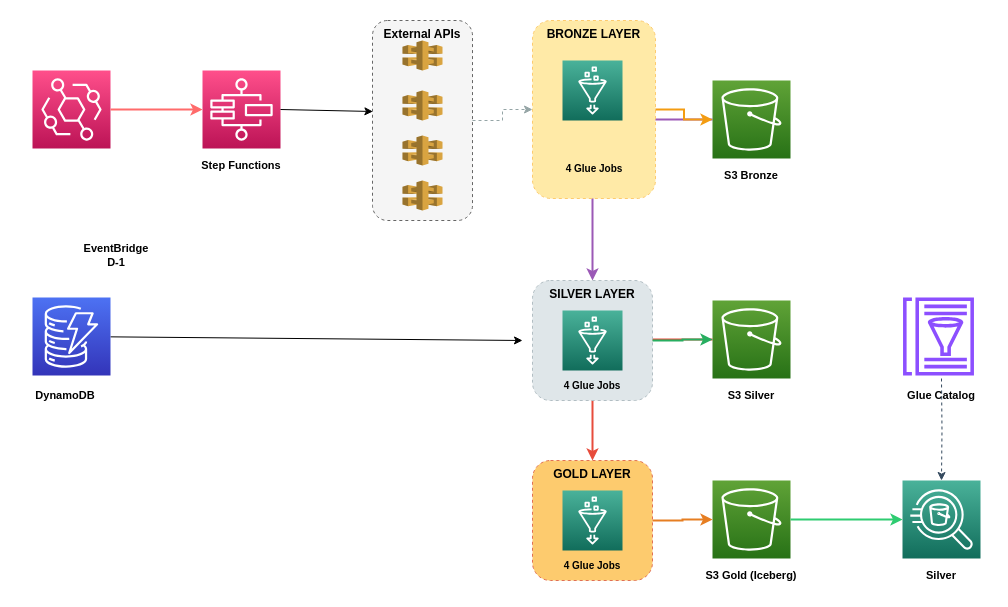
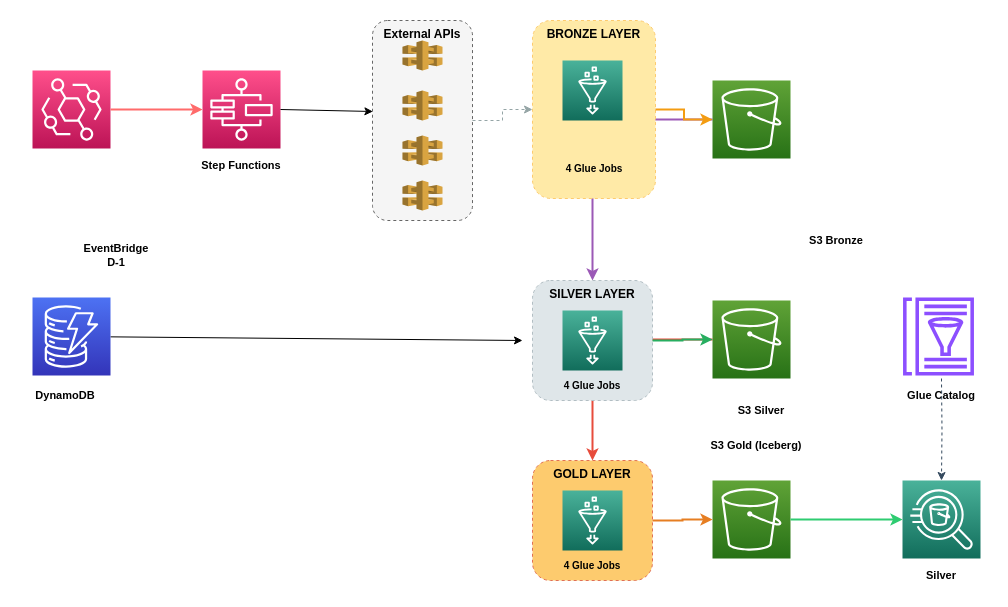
  <mxCell id="0" />
  <mxCell id="1" parent="0" />
  <mxCell id="2" style="edgeStyle=orthogonalEdgeStyle;rounded=0;orthogonalLoop=1;jettySize=auto;html=1;strokeWidth=2;strokeColor=#E74C3C;" parent="1" source="24" target="26" edge="1"><mxGeometry relative="1" as="geometry" /></mxCell>
  <mxCell id="3" style="edgeStyle=orthogonalEdgeStyle;rounded=0;orthogonalLoop=1;jettySize=auto;html=1;strokeWidth=2;strokeColor=#9B59B6;" parent="1" source="19" target="21" edge="1"><mxGeometry relative="1" as="geometry" /></mxCell>
  <mxCell id="4" value="" style="sketch=0;points=[[0,0,0],[0.25,0,0],[0.5,0,0],[0.75,0,0],[1,0,0],[0,1,0],[0.25,1,0],[0.5,1,0],[0.75,1,0],[1,1,0],[0,0.25,0],[0,0.5,0],[0,0.75,0],[1,0.25,0],[1,0.5,0],[1,0.75,0]];outlineConnect=0;fontColor=#232F3E;gradientColor=#FF4F8B;gradientDirection=north;fillColor=#BC1356;strokeColor=#ffffff;dashed=0;verticalLabelPosition=bottom;verticalAlign=top;align=center;html=1;fontSize=12;fontStyle=0;aspect=fixed;shape=mxgraph.aws4.resourceIcon;resIcon=mxgraph.aws4.eventbridge;" parent="1" vertex="1"><mxGeometry x="32" y="70" width="78" height="78" as="geometry" /></mxCell>
  <mxCell id="5" value="EventBridge&lt;div&gt;D-1&lt;/div&gt;" style="text;html=1;strokeColor=none;fillColor=none;align=center;verticalAlign=middle;whiteSpace=wrap;rounded=0;fontSize=11;fontStyle=1;" parent="1" vertex="1"><mxGeometry x="71" y="245" width="90" height="20" as="geometry" /></mxCell>
  <mxCell id="6" value="" style="sketch=0;points=[[0,0,0],[0.25,0,0],[0.5,0,0],[0.75,0,0],[1,0,0],[0,1,0],[0.25,1,0],[0.5,1,0],[0.75,1,0],[1,1,0],[0,0.25,0],[0,0.5,0],[0,0.75,0],[1,0.25,0],[1,0.5,0],[1,0.75,0]];outlineConnect=0;fontColor=#232F3E;gradientColor=#FF4F8B;gradientDirection=north;fillColor=#BC1356;strokeColor=#ffffff;dashed=0;verticalLabelPosition=bottom;verticalAlign=top;align=center;html=1;fontSize=12;fontStyle=0;aspect=fixed;shape=mxgraph.aws4.resourceIcon;resIcon=mxgraph.aws4.step_functions;" parent="1" vertex="1"><mxGeometry x="202" y="70" width="78" height="78" as="geometry" /></mxCell>
  <mxCell id="7" value="Step Functions" style="text;html=1;strokeColor=none;fillColor=none;align=center;verticalAlign=middle;whiteSpace=wrap;rounded=0;fontSize=11;fontStyle=1;" parent="1" vertex="1"><mxGeometry x="196" y="155" width="90" height="20" as="geometry" /></mxCell>
  <mxCell id="8" style="edgeStyle=none;html=1;" edge="1" parent="1" source="9"><mxGeometry relative="1" as="geometry"><mxPoint x="522" y="340" as="targetPoint" /></mxGeometry></mxCell>
  <mxCell id="9" value="" style="sketch=0;points=[[0,0,0],[0.25,0,0],[0.5,0,0],[0.75,0,0],[1,0,0],[0,1,0],[0.25,1,0],[0.5,1,0],[0.75,1,0],[1,1,0],[0,0.25,0],[0,0.5,0],[0,0.75,0],[1,0.25,0],[1,0.5,0],[1,0.75,0]];outlineConnect=0;fontColor=#232F3E;gradientColor=#4D72F3;gradientDirection=north;fillColor=#3334B9;strokeColor=#ffffff;dashed=0;verticalLabelPosition=bottom;verticalAlign=top;align=center;html=1;fontSize=12;fontStyle=0;aspect=fixed;shape=mxgraph.aws4.resourceIcon;resIcon=mxgraph.aws4.dynamodb;" parent="1" vertex="1"><mxGeometry x="32" y="297" width="78" height="78" as="geometry" /></mxCell>
  <mxCell id="10" value="DynamoDB" style="text;html=1;strokeColor=none;fillColor=none;align=center;verticalAlign=middle;whiteSpace=wrap;rounded=0;fontSize=11;fontStyle=1;" parent="1" vertex="1"><mxGeometry x="20" y="385" width="90" height="20" as="geometry" /></mxCell>
  <mxCell id="11" value="External APIs" style="rounded=1;whiteSpace=wrap;html=1;fillColor=#f5f5f5;strokeColor=#666666;dashed=1;verticalAlign=top;fontSize=12;fontStyle=1;" parent="1" vertex="1"><mxGeometry x="372" y="20" width="100" height="200" as="geometry" /></mxCell>
  <mxCell id="12" value="" style="outlineConnect=0;dashed=0;verticalLabelPosition=bottom;verticalAlign=top;align=center;html=1;shape=mxgraph.aws3.api_gateway;fillColor=#D9A441;gradientColor=none;" parent="1" vertex="1"><mxGeometry x="402" y="40" width="40" height="30" as="geometry" /></mxCell>
  <mxCell id="13" value="" style="outlineConnect=0;dashed=0;verticalLabelPosition=bottom;verticalAlign=top;align=center;html=1;shape=mxgraph.aws3.api_gateway;fillColor=#D9A441;gradientColor=none;" parent="1" vertex="1"><mxGeometry x="402" y="90" width="40" height="30" as="geometry" /></mxCell>
  <mxCell id="14" value="" style="outlineConnect=0;dashed=0;verticalLabelPosition=bottom;verticalAlign=top;align=center;html=1;shape=mxgraph.aws3.api_gateway;fillColor=#D9A441;gradientColor=none;" parent="1" vertex="1"><mxGeometry x="402" y="135" width="40" height="30" as="geometry" /></mxCell>
  <mxCell id="15" value="" style="outlineConnect=0;dashed=0;verticalLabelPosition=bottom;verticalAlign=top;align=center;html=1;shape=mxgraph.aws3.api_gateway;fillColor=#D9A441;gradientColor=none;" parent="1" vertex="1"><mxGeometry x="402" y="180" width="40" height="30" as="geometry" /></mxCell>
  <mxCell id="16" value="BRONZE LAYER" style="rounded=1;whiteSpace=wrap;html=1;fillColor=#ffeaa7;strokeColor=#fdcb6e;dashed=1;verticalAlign=top;fontSize=12;fontStyle=1;" parent="1" vertex="1"><mxGeometry x="532" y="20" width="123" height="178" as="geometry" /></mxCell>
  <mxCell id="17" value="" style="sketch=0;points=[[0,0,0],[0.25,0,0],[0.5,0,0],[0.75,0,0],[1,0,0],[0,1,0],[0.25,1,0],[0.5,1,0],[0.75,1,0],[1,1,0],[0,0.25,0],[0,0.5,0],[0,0.75,0],[1,0.25,0],[1,0.5,0],[1,0.75,0]];outlineConnect=0;fontColor=#232F3E;gradientColor=#4AB29A;gradientDirection=north;fillColor=#116D5B;strokeColor=#ffffff;dashed=0;verticalLabelPosition=bottom;verticalAlign=top;align=center;html=1;fontSize=12;fontStyle=0;aspect=fixed;shape=mxgraph.aws4.resourceIcon;resIcon=mxgraph.aws4.glue;" parent="1" vertex="1"><mxGeometry x="562" y="60" width="60" height="60" as="geometry" /></mxCell>
  <mxCell id="18" value="4 Glue Jobs" style="text;html=1;strokeColor=none;fillColor=none;align=center;verticalAlign=middle;whiteSpace=wrap;rounded=0;fontSize=10;fontStyle=1;" parent="1" vertex="1"><mxGeometry x="543.5" y="158" width="100" height="20" as="geometry" /></mxCell>
  <mxCell id="19" value="" style="sketch=0;points=[[0,0,0],[0.25,0,0],[0.5,0,0],[0.75,0,0],[1,0,0],[0,1,0],[0.25,1,0],[0.5,1,0],[0.75,1,0],[1,1,0],[0,0.25,0],[0,0.5,0],[0,0.75,0],[1,0.25,0],[1,0.5,0],[1,0.75,0]];outlineConnect=0;fontColor=#232F3E;gradientColor=#60A337;gradientDirection=north;fillColor=#277116;strokeColor=#ffffff;dashed=0;verticalLabelPosition=bottom;verticalAlign=top;align=center;html=1;fontSize=12;fontStyle=0;aspect=fixed;shape=mxgraph.aws4.resourceIcon;resIcon=mxgraph.aws4.s3;" parent="1" vertex="1"><mxGeometry x="712" y="80" width="78" height="78" as="geometry" /></mxCell>
- <mxCell id="20" value="S3 Bronze" style="text;html=1;strokeColor=none;fillColor=none;align=center;verticalAlign=middle;whiteSpace=wrap;rounded=0;fontSize=11;fontStyle=1;" parent="1" vertex="1"><mxGeometry x="706" y="165" width="90" height="20" as="geometry" /></mxCell>
+ <mxCell id="20" value="S3 Bronze" style="text;html=1;strokeColor=none;fillColor=none;align=center;verticalAlign=middle;whiteSpace=wrap;rounded=0;fontSize=11;fontStyle=1;" parent="1" vertex="1"><mxGeometry x="791" y="230" width="90" height="20" as="geometry" /></mxCell>
  <mxCell id="21" value="SILVER LAYER" style="rounded=1;whiteSpace=wrap;html=1;fillColor=#dfe6e9;strokeColor=#b2bec3;dashed=1;verticalAlign=top;fontSize=12;fontStyle=1;" parent="1" vertex="1"><mxGeometry x="532" y="280" width="120" height="120" as="geometry" /></mxCell>
  <mxCell id="22" value="" style="sketch=0;points=[[0,0,0],[0.25,0,0],[0.5,0,0],[0.75,0,0],[1,0,0],[0,1,0],[0.25,1,0],[0.5,1,0],[0.75,1,0],[1,1,0],[0,0.25,0],[0,0.5,0],[0,0.75,0],[1,0.25,0],[1,0.5,0],[1,0.75,0]];outlineConnect=0;fontColor=#232F3E;gradientColor=#4AB29A;gradientDirection=north;fillColor=#116D5B;strokeColor=#ffffff;dashed=0;verticalLabelPosition=bottom;verticalAlign=top;align=center;html=1;fontSize=12;fontStyle=0;aspect=fixed;shape=mxgraph.aws4.resourceIcon;resIcon=mxgraph.aws4.glue;" parent="1" vertex="1"><mxGeometry x="562" y="310" width="60" height="60" as="geometry" /></mxCell>
  <mxCell id="23" value="4 Glue Jobs" style="text;html=1;strokeColor=none;fillColor=none;align=center;verticalAlign=middle;whiteSpace=wrap;rounded=0;fontSize=10;fontStyle=1;" parent="1" vertex="1"><mxGeometry x="542" y="375" width="100" height="20" as="geometry" /></mxCell>
  <mxCell id="24" value="" style="sketch=0;points=[[0,0,0],[0.25,0,0],[0.5,0,0],[0.75,0,0],[1,0,0],[0,1,0],[0.25,1,0],[0.5,1,0],[0.75,1,0],[1,1,0],[0,0.25,0],[0,0.5,0],[0,0.75,0],[1,0.25,0],[1,0.5,0],[1,0.75,0]];outlineConnect=0;fontColor=#232F3E;gradientColor=#60A337;gradientDirection=north;fillColor=#277116;strokeColor=#ffffff;dashed=0;verticalLabelPosition=bottom;verticalAlign=top;align=center;html=1;fontSize=12;fontStyle=0;aspect=fixed;shape=mxgraph.aws4.resourceIcon;resIcon=mxgraph.aws4.s3;" parent="1" vertex="1"><mxGeometry x="712" y="300" width="78" height="78" as="geometry" /></mxCell>
- <mxCell id="25" value="S3 Silver" style="text;html=1;strokeColor=none;fillColor=none;align=center;verticalAlign=middle;whiteSpace=wrap;rounded=0;fontSize=11;fontStyle=1;" parent="1" vertex="1"><mxGeometry x="706" y="385" width="90" height="20" as="geometry" /></mxCell>
+ <mxCell id="25" value="S3 Silver" style="text;html=1;strokeColor=none;fillColor=none;align=center;verticalAlign=middle;whiteSpace=wrap;rounded=0;fontSize=11;fontStyle=1;" parent="1" vertex="1"><mxGeometry x="716" y="400" width="90" height="20" as="geometry" /></mxCell>
  <mxCell id="26" value="GOLD LAYER" style="rounded=1;whiteSpace=wrap;html=1;fillColor=#fdcb6e;strokeColor=#e17055;dashed=1;verticalAlign=top;fontSize=12;fontStyle=1;" parent="1" vertex="1"><mxGeometry x="532" y="460" width="120" height="120" as="geometry" /></mxCell>
  <mxCell id="27" value="" style="sketch=0;points=[[0,0,0],[0.25,0,0],[0.5,0,0],[0.75,0,0],[1,0,0],[0,1,0],[0.25,1,0],[0.5,1,0],[0.75,1,0],[1,1,0],[0,0.25,0],[0,0.5,0],[0,0.75,0],[1,0.25,0],[1,0.5,0],[1,0.75,0]];outlineConnect=0;fontColor=#232F3E;gradientColor=#4AB29A;gradientDirection=north;fillColor=#116D5B;strokeColor=#ffffff;dashed=0;verticalLabelPosition=bottom;verticalAlign=top;align=center;html=1;fontSize=12;fontStyle=0;aspect=fixed;shape=mxgraph.aws4.resourceIcon;resIcon=mxgraph.aws4.glue;" parent="1" vertex="1"><mxGeometry x="562" y="490" width="60" height="60" as="geometry" /></mxCell>
  <mxCell id="28" value="4 Glue Jobs" style="text;html=1;strokeColor=none;fillColor=none;align=center;verticalAlign=middle;whiteSpace=wrap;rounded=0;fontSize=10;fontStyle=1;" parent="1" vertex="1"><mxGeometry x="542" y="555" width="100" height="20" as="geometry" /></mxCell>
  <mxCell id="29" value="" style="sketch=0;points=[[0,0,0],[0.25,0,0],[0.5,0,0],[0.75,0,0],[1,0,0],[0,1,0],[0.25,1,0],[0.5,1,0],[0.75,1,0],[1,1,0],[0,0.25,0],[0,0.5,0],[0,0.75,0],[1,0.25,0],[1,0.5,0],[1,0.75,0]];outlineConnect=0;fontColor=#232F3E;gradientColor=#60A337;gradientDirection=north;fillColor=#277116;strokeColor=#ffffff;dashed=0;verticalLabelPosition=bottom;verticalAlign=top;align=center;html=1;fontSize=12;fontStyle=0;aspect=fixed;shape=mxgraph.aws4.resourceIcon;resIcon=mxgraph.aws4.s3;" parent="1" vertex="1"><mxGeometry x="712" y="480" width="78" height="78" as="geometry" /></mxCell>
- <mxCell id="30" value="S3 Gold (Iceberg)" style="text;html=1;strokeColor=none;fillColor=none;align=center;verticalAlign=middle;whiteSpace=wrap;rounded=0;fontSize=11;fontStyle=1;" parent="1" vertex="1"><mxGeometry x="696" y="565" width="110" height="20" as="geometry" /></mxCell>
+ <mxCell id="30" value="S3 Gold (Iceberg)" style="text;html=1;strokeColor=none;fillColor=none;align=center;verticalAlign=middle;whiteSpace=wrap;rounded=0;fontSize=11;fontStyle=1;" parent="1" vertex="1"><mxGeometry x="701" y="435" width="110" height="20" as="geometry" /></mxCell>
  <mxCell id="31" value="" style="sketch=0;points=[[0,0,0],[0.25,0,0],[0.5,0,0],[0.75,0,0],[1,0,0],[0,1,0],[0.25,1,0],[0.5,1,0],[0.75,1,0],[1,1,0],[0,0.25,0],[0,0.5,0],[0,0.75,0],[1,0.25,0],[1,0.5,0],[1,0.75,0]];outlineConnect=0;fontColor=#232F3E;gradientColor=#4AB29A;gradientDirection=north;fillColor=#116D5B;strokeColor=#ffffff;dashed=0;verticalLabelPosition=bottom;verticalAlign=top;align=center;html=1;fontSize=12;fontStyle=0;aspect=fixed;shape=mxgraph.aws4.resourceIcon;resIcon=mxgraph.aws4.athena;" parent="1" vertex="1"><mxGeometry x="902" y="480" width="78" height="78" as="geometry" /></mxCell>
  <mxCell id="32" value="Silver" style="text;html=1;strokeColor=none;fillColor=none;align=center;verticalAlign=middle;whiteSpace=wrap;rounded=0;fontSize=11;fontStyle=1;" parent="1" vertex="1"><mxGeometry x="896" y="565" width="90" height="20" as="geometry" /></mxCell>
  <mxCell id="33" value="Glue Catalog" style="text;html=1;strokeColor=none;fillColor=none;align=center;verticalAlign=middle;whiteSpace=wrap;rounded=0;fontSize=11;fontStyle=1;" parent="1" vertex="1"><mxGeometry x="896" y="385" width="90" height="20" as="geometry" /></mxCell>
  <mxCell id="34" style="edgeStyle=orthogonalEdgeStyle;rounded=0;orthogonalLoop=1;jettySize=auto;html=1;strokeWidth=2;strokeColor=#FF6B6B;" parent="1" source="4" target="6" edge="1"><mxGeometry relative="1" as="geometry" /></mxCell>
  <mxCell id="35" style="edgeStyle=orthogonalEdgeStyle;rounded=0;orthogonalLoop=1;jettySize=auto;html=1;strokeWidth=1;strokeColor=#95A5A6;dashed=1;" parent="1" source="11" target="16" edge="1"><mxGeometry relative="1" as="geometry" /></mxCell>
  <mxCell id="36" style="edgeStyle=orthogonalEdgeStyle;rounded=0;orthogonalLoop=1;jettySize=auto;html=1;strokeWidth=2;strokeColor=#F39C12;" parent="1" source="16" target="19" edge="1"><mxGeometry relative="1" as="geometry" /></mxCell>
  <mxCell id="37" style="edgeStyle=orthogonalEdgeStyle;rounded=0;orthogonalLoop=1;jettySize=auto;html=1;strokeWidth=2;strokeColor=#27AE60;" parent="1" source="21" target="24" edge="1"><mxGeometry relative="1" as="geometry" /></mxCell>
  <mxCell id="38" style="edgeStyle=orthogonalEdgeStyle;rounded=0;orthogonalLoop=1;jettySize=auto;html=1;strokeWidth=2;strokeColor=#E67E22;" parent="1" source="26" target="29" edge="1"><mxGeometry relative="1" as="geometry" /></mxCell>
  <mxCell id="39" style="edgeStyle=orthogonalEdgeStyle;rounded=0;orthogonalLoop=1;jettySize=auto;html=1;strokeWidth=2;strokeColor=#2ECC71;" parent="1" source="29" target="31" edge="1"><mxGeometry relative="1" as="geometry" /></mxCell>
  <mxCell id="40" style="edgeStyle=orthogonalEdgeStyle;rounded=0;orthogonalLoop=1;jettySize=auto;html=1;strokeWidth=1;strokeColor=#34495E;dashed=1;" parent="1" target="31" edge="1"><mxGeometry relative="1" as="geometry"><mxPoint x="941" y="378" as="sourcePoint" /></mxGeometry></mxCell>
  <mxCell id="41" value="" style="sketch=0;outlineConnect=0;fontColor=#232F3E;gradientColor=none;fillColor=#8C4FFF;strokeColor=none;dashed=0;verticalLabelPosition=bottom;verticalAlign=top;align=center;html=1;fontSize=12;fontStyle=0;aspect=fixed;pointerEvents=1;shape=mxgraph.aws4.glue_data_catalog;" vertex="1" parent="1"><mxGeometry x="902" y="297" width="72" height="78" as="geometry" /></mxCell>
  <mxCell id="42" style="edgeStyle=none;html=1;exitX=1;exitY=0.5;exitDx=0;exitDy=0;exitPerimeter=0;entryX=0.004;entryY=0.455;entryDx=0;entryDy=0;entryPerimeter=0;" edge="1" parent="1" source="6" target="11"><mxGeometry relative="1" as="geometry" /></mxCell>
